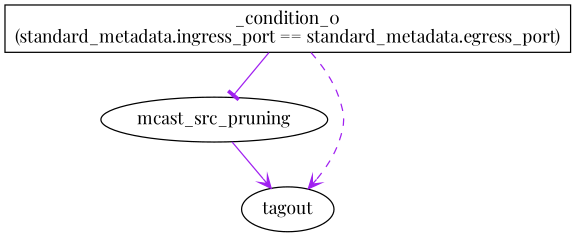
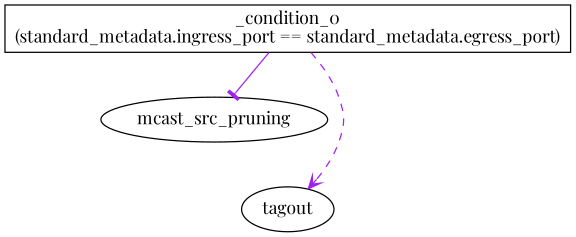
  digraph {
    fontname="Playfair Display"
    node [fontname="Playfair Display"]
    edge [arrowhead=vee color=purple style=solid fontname="Playfair Display"]
    n1 [label="_condition_0\n(standard_metadata.ingress_port == standard_metadata.egress_port)" shape=box]
    mcast_src_pruning
    tagout
    n1 -> mcast_src_pruning [arrowhead=tee decorate=true]
    n1 -> tagout [style=dashed]
-   mcast_src_pruning -> tagout
  }
